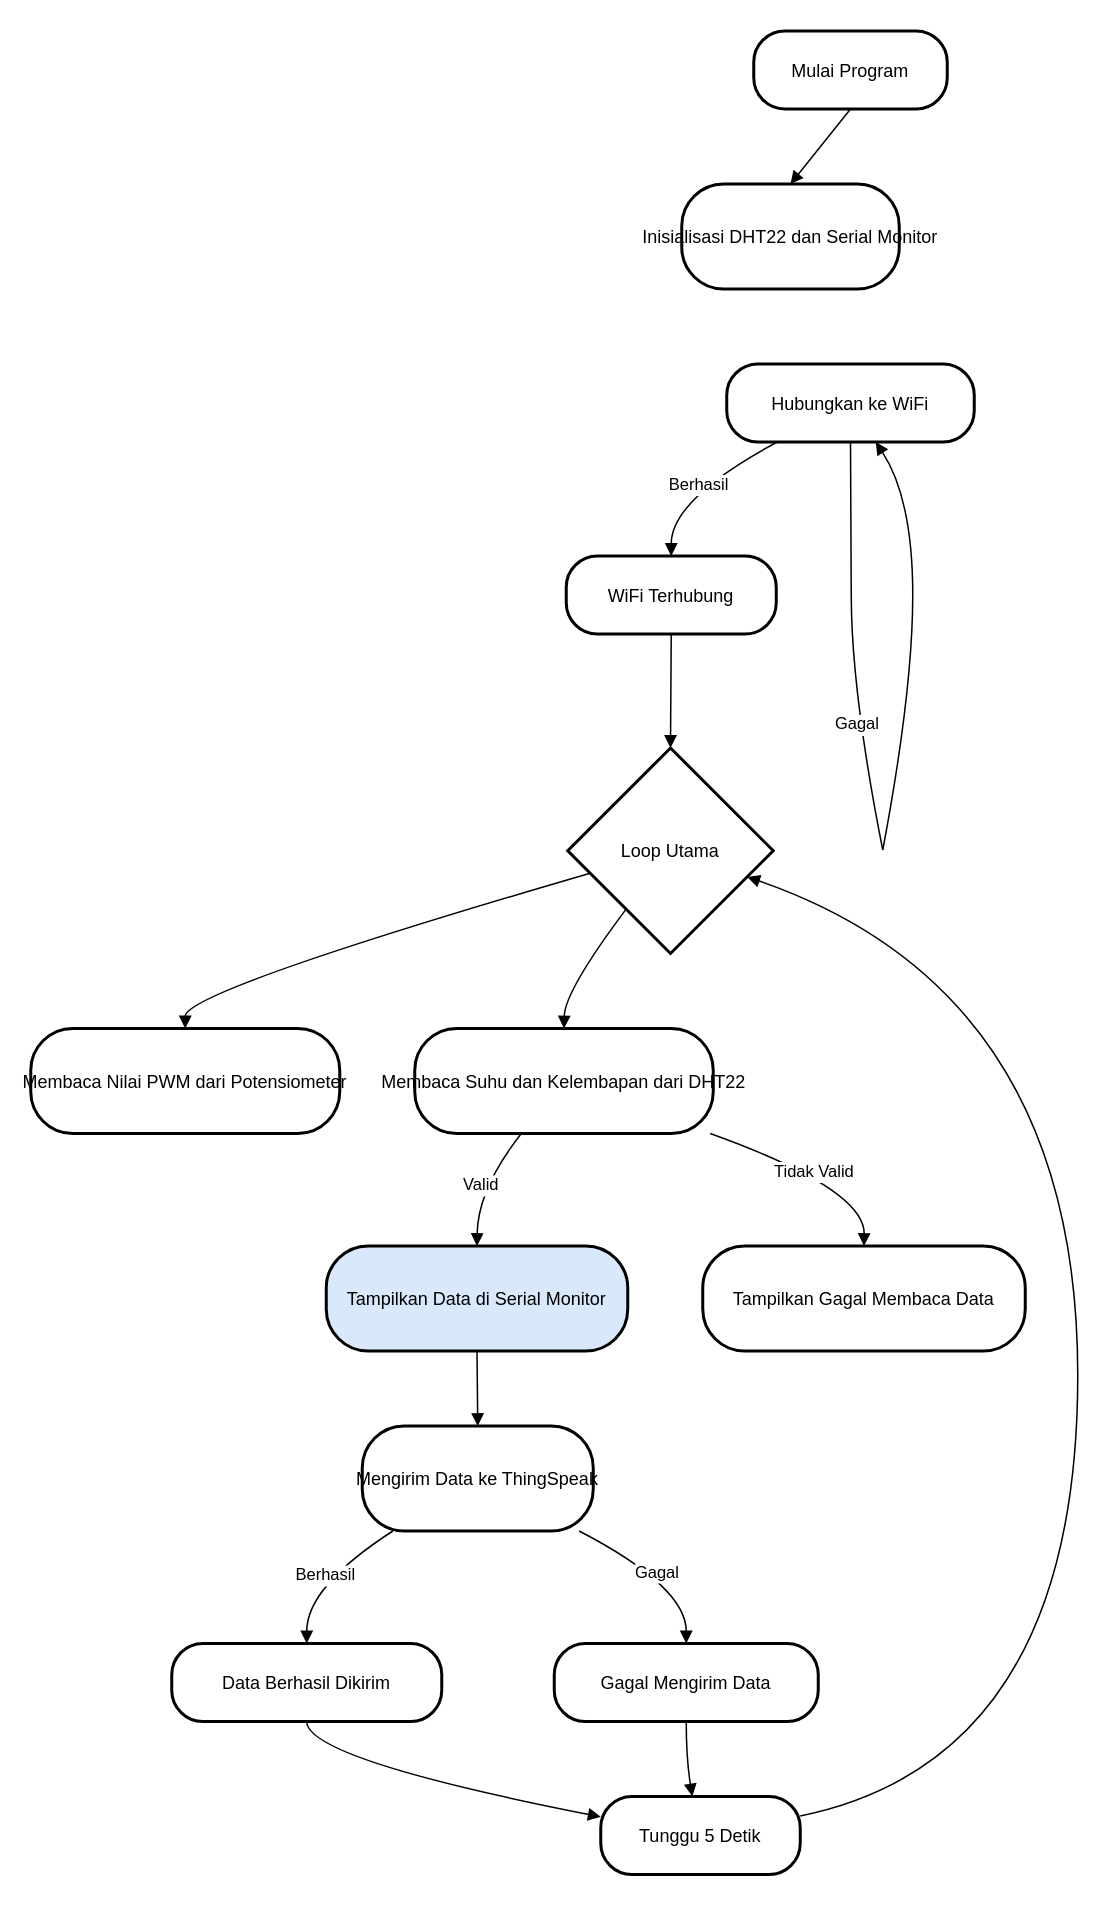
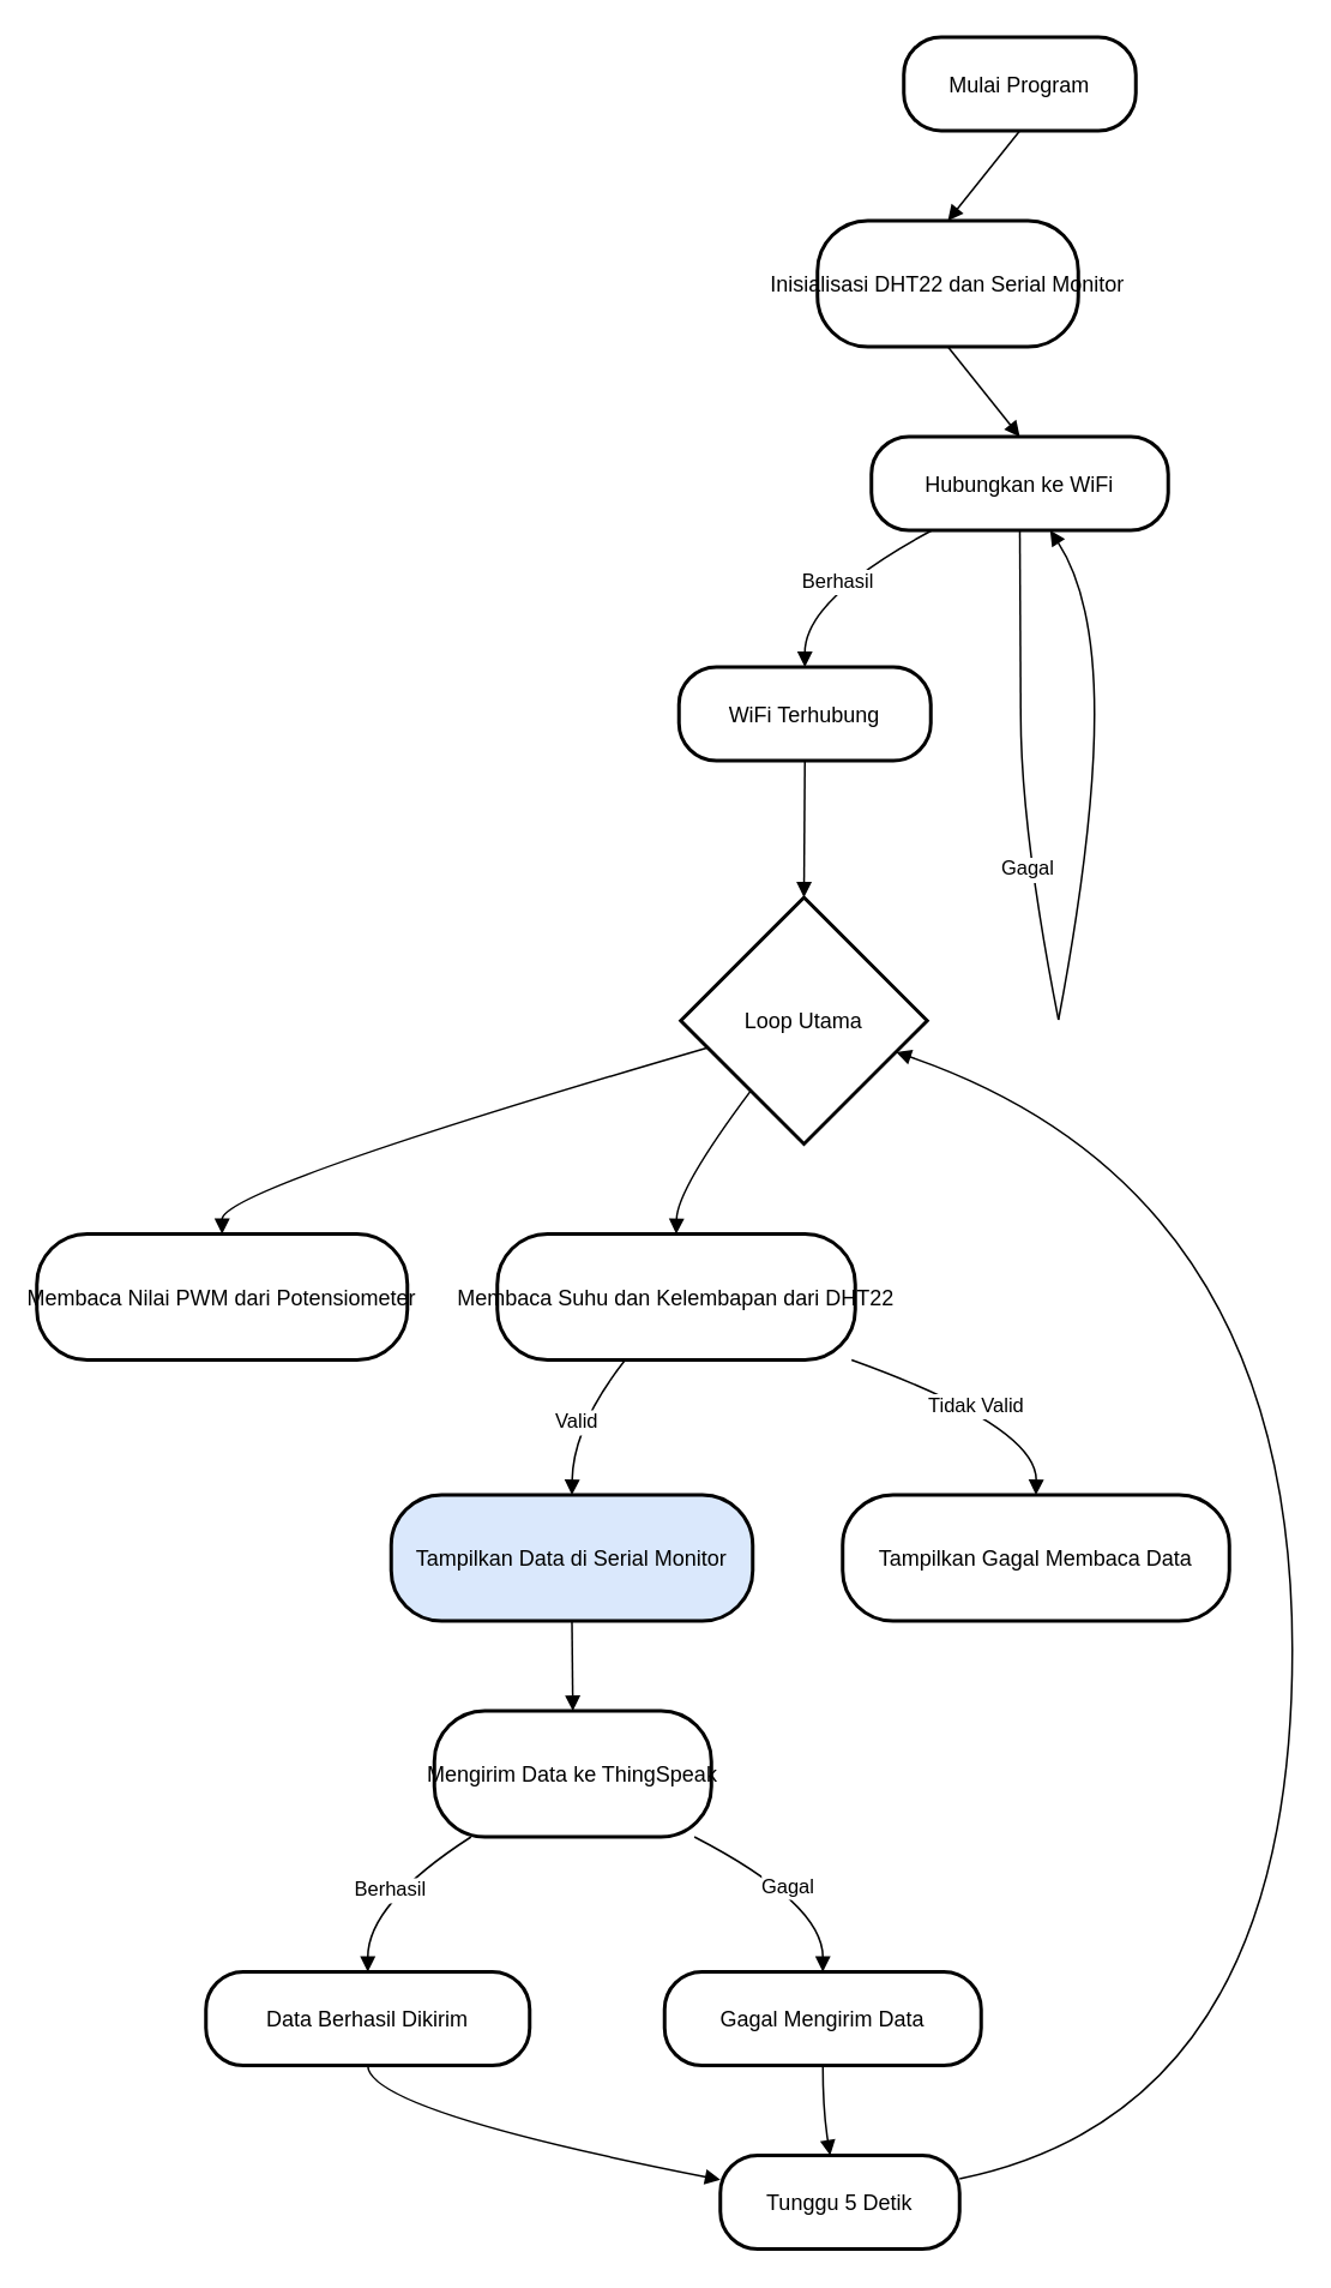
  <mxCell id="0" />
  <mxCell id="1" parent="0" />
  <mxCell id="2" value="Mulai Program" style="rounded=1;arcSize=40;strokeWidth=2" vertex="1" parent="1"><mxGeometry x="502" y="20" width="129" height="52" as="geometry" /></mxCell>
  <mxCell id="3" value="Inisialisasi DHT22 dan Serial Monitor" style="rounded=1;arcSize=40;strokeWidth=2" vertex="1" parent="1"><mxGeometry x="454" y="122" width="145" height="70" as="geometry" /></mxCell>
  <mxCell id="4" value="Hubungkan ke WiFi" style="rounded=1;arcSize=40;strokeWidth=2" vertex="1" parent="1"><mxGeometry x="484" y="242" width="165" height="52" as="geometry" /></mxCell>
  <mxCell id="5" value="WiFi Terhubung" style="rounded=1;arcSize=40;strokeWidth=2" vertex="1" parent="1"><mxGeometry x="377" y="370" width="140" height="52" as="geometry" /></mxCell>
  <mxCell id="6" value="Loop Utama" style="rhombus;strokeWidth=2;whiteSpace=wrap;" vertex="1" parent="1"><mxGeometry x="378" y="498" width="137" height="137" as="geometry" /></mxCell>
  <mxCell id="7" value="Membaca Nilai PWM dari Potensiometer" style="rounded=1;arcSize=40;strokeWidth=2" vertex="1" parent="1"><mxGeometry x="20" y="685" width="206" height="70" as="geometry" /></mxCell>
  <mxCell id="8" value="Membaca Suhu dan Kelembapan dari DHT22" style="rounded=1;arcSize=40;strokeWidth=2" vertex="1" parent="1"><mxGeometry x="276" y="685" width="199" height="70" as="geometry" /></mxCell>
  <mxCell id="9" value="Tampilkan Data di Serial Monitor" style="rounded=1;arcSize=40;strokeWidth=2;fillColor=#dae8fc;" vertex="1" parent="1"><mxGeometry x="217" y="830" width="201" height="70" as="geometry" /></mxCell>
  <mxCell id="10" value="Tampilkan Gagal Membaca Data" style="rounded=1;arcSize=40;strokeWidth=2" vertex="1" parent="1"><mxGeometry x="468" y="830" width="215" height="70" as="geometry" /></mxCell>
  <mxCell id="11" value="Mengirim Data ke ThingSpeak" style="rounded=1;arcSize=40;strokeWidth=2" vertex="1" parent="1"><mxGeometry x="241" y="950" width="154" height="70" as="geometry" /></mxCell>
  <mxCell id="12" value="Data Berhasil Dikirim" style="rounded=1;arcSize=40;strokeWidth=2" vertex="1" parent="1"><mxGeometry x="114" y="1095" width="180" height="52" as="geometry" /></mxCell>
  <mxCell id="13" value="Gagal Mengirim Data" style="rounded=1;arcSize=40;strokeWidth=2" vertex="1" parent="1"><mxGeometry x="369" y="1095" width="176" height="52" as="geometry" /></mxCell>
  <mxCell id="14" value="Tunggu 5 Detik" style="rounded=1;arcSize=40;strokeWidth=2" vertex="1" parent="1"><mxGeometry x="400" y="1197" width="133" height="52" as="geometry" /></mxCell>
  <mxCell id="15" value="" style="whiteSpace=wrap;strokeWidth=2;" vertex="1" parent="1"><mxGeometry x="567" y="396" as="geometry" /></mxCell>
  <mxCell id="16" value="" style="whiteSpace=wrap;strokeWidth=2;" vertex="1" parent="1"><mxGeometry x="588" y="566" as="geometry" /></mxCell>
  <mxCell id="17" value="" style="curved=1;startArrow=none;endArrow=block;exitX=0.5;exitY=1;entryX=0.5;entryY=0;rounded=0;" edge="1" parent="1" source="2" target="3"><mxGeometry relative="1" as="geometry"><Array as="points" /></mxGeometry></mxCell>
+ <mxCell id="18" value="" style="curved=1;startArrow=none;endArrow=block;exitX=0.5;exitY=0.99;entryX=0.5;entryY=-0.01;rounded=0;" edge="1" parent="1" source="3" target="4"><mxGeometry relative="1" as="geometry"><Array as="points" /></mxGeometry></mxCell>
  <mxCell id="19" value="Berhasil" style="curved=1;startArrow=none;endArrow=block;exitX=0.21;exitY=0.99;entryX=0.5;entryY=-0.01;rounded=0;" edge="1" parent="1" source="4" target="5"><mxGeometry relative="1" as="geometry"><Array as="points"><mxPoint x="447" y="332" /></Array></mxGeometry></mxCell>
  <mxCell id="20" value="" style="curved=1;startArrow=none;endArrow=none;exitX=0.5;exitY=0.99;entryX=-Infinity;entryY=-Infinity;rounded=0;" edge="1" parent="1" source="4" target="15"><mxGeometry relative="1" as="geometry"><Array as="points" /></mxGeometry></mxCell>
  <mxCell id="21" value="Gagal" style="curved=1;startArrow=none;endArrow=none;exitX=-Infinity;exitY=-Infinity;entryX=-Infinity;entryY=Infinity;rounded=0;" edge="1" parent="1" source="15" target="16"><mxGeometry relative="1" as="geometry"><Array as="points"><mxPoint x="567" y="460" /></Array></mxGeometry></mxCell>
  <mxCell id="22" value="" style="curved=1;startArrow=none;endArrow=block;exitX=-Infinity;exitY=Infinity;entryX=0.6;entryY=0.99;rounded=0;" edge="1" parent="1" source="16" target="4"><mxGeometry relative="1" as="geometry"><Array as="points"><mxPoint x="608" y="460" /><mxPoint x="608" y="332" /></Array></mxGeometry></mxCell>
  <mxCell id="23" value="" style="curved=1;startArrow=none;endArrow=block;exitX=0.5;exitY=0.99;entryX=0.5;entryY=0;rounded=0;" edge="1" parent="1" source="5" target="6"><mxGeometry relative="1" as="geometry"><Array as="points" /></mxGeometry></mxCell>
  <mxCell id="24" value="" style="curved=1;startArrow=none;endArrow=block;exitX=0;exitY=0.64;entryX=0.5;entryY=-0.01;rounded=0;" edge="1" parent="1" source="6" target="7"><mxGeometry relative="1" as="geometry"><Array as="points"><mxPoint x="123" y="660" /></Array></mxGeometry></mxCell>
  <mxCell id="25" value="" style="curved=1;startArrow=none;endArrow=block;exitX=0.12;exitY=1;entryX=0.5;entryY=-0.01;rounded=0;" edge="1" parent="1" source="6" target="8"><mxGeometry relative="1" as="geometry"><Array as="points"><mxPoint x="376" y="660" /></Array></mxGeometry></mxCell>
  <mxCell id="26" value="Valid" style="curved=1;startArrow=none;endArrow=block;exitX=0.36;exitY=0.99;entryX=0.5;entryY=0;rounded=0;" edge="1" parent="1" source="8" target="9"><mxGeometry relative="1" as="geometry"><Array as="points"><mxPoint x="318" y="792" /></Array></mxGeometry></mxCell>
  <mxCell id="27" value="Tidak Valid" style="curved=1;startArrow=none;endArrow=block;exitX=0.98;exitY=0.99;entryX=0.5;entryY=0;rounded=0;" edge="1" parent="1" source="8" target="10"><mxGeometry relative="1" as="geometry"><Array as="points"><mxPoint x="576" y="792" /></Array></mxGeometry></mxCell>
  <mxCell id="28" value="" style="curved=1;startArrow=none;endArrow=block;exitX=0.5;exitY=1;entryX=0.5;entryY=0;rounded=0;" edge="1" parent="1" source="9" target="11"><mxGeometry relative="1" as="geometry"><Array as="points" /></mxGeometry></mxCell>
  <mxCell id="29" value="Berhasil" style="curved=1;startArrow=none;endArrow=block;exitX=0.14;exitY=0.99;entryX=0.5;entryY=0.01;rounded=0;" edge="1" parent="1" source="11" target="12"><mxGeometry relative="1" as="geometry"><Array as="points"><mxPoint x="204" y="1057" /></Array></mxGeometry></mxCell>
  <mxCell id="30" value="Gagal" style="curved=1;startArrow=none;endArrow=block;exitX=0.93;exitY=0.99;entryX=0.5;entryY=0.01;rounded=0;" edge="1" parent="1" source="11" target="13"><mxGeometry relative="1" as="geometry"><Array as="points"><mxPoint x="457" y="1057" /></Array></mxGeometry></mxCell>
  <mxCell id="31" value="" style="curved=1;startArrow=none;endArrow=block;exitX=0.5;exitY=1.01;entryX=0;entryY=0.26;rounded=0;" edge="1" parent="1" source="12" target="14"><mxGeometry relative="1" as="geometry"><Array as="points"><mxPoint x="204" y="1172" /></Array></mxGeometry></mxCell>
  <mxCell id="32" value="" style="curved=1;startArrow=none;endArrow=block;exitX=0.5;exitY=1.01;entryX=0.46;entryY=0.01;rounded=0;" edge="1" parent="1" source="13" target="14"><mxGeometry relative="1" as="geometry"><Array as="points"><mxPoint x="457" y="1172" /></Array></mxGeometry></mxCell>
  <mxCell id="33" value="" style="curved=1;startArrow=none;endArrow=block;exitX=1;exitY=0.25;entryX=1;entryY=0.67;rounded=0;" edge="1" parent="1" source="14" target="6"><mxGeometry relative="1" as="geometry"><Array as="points"><mxPoint x="718" y="1172" /><mxPoint x="718" y="660" /></Array></mxGeometry></mxCell>
